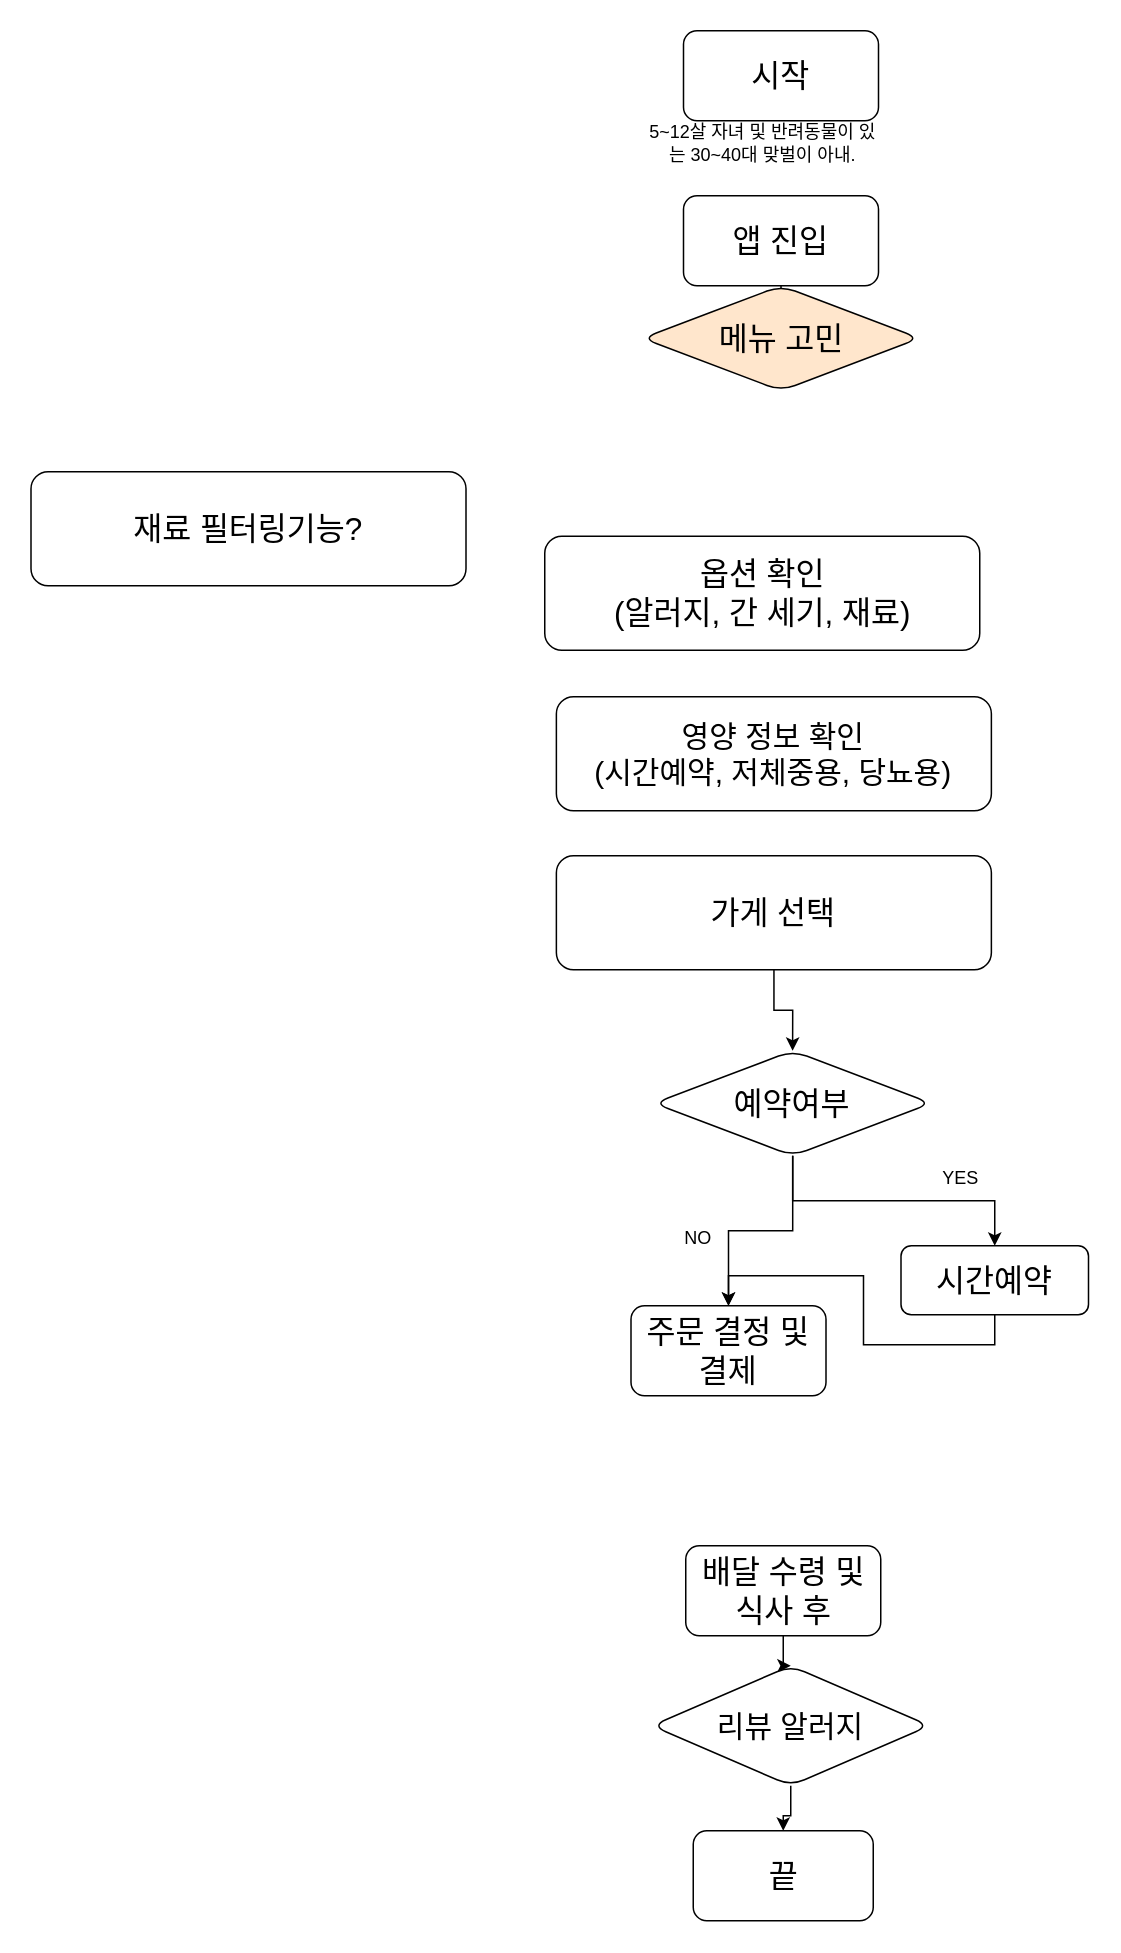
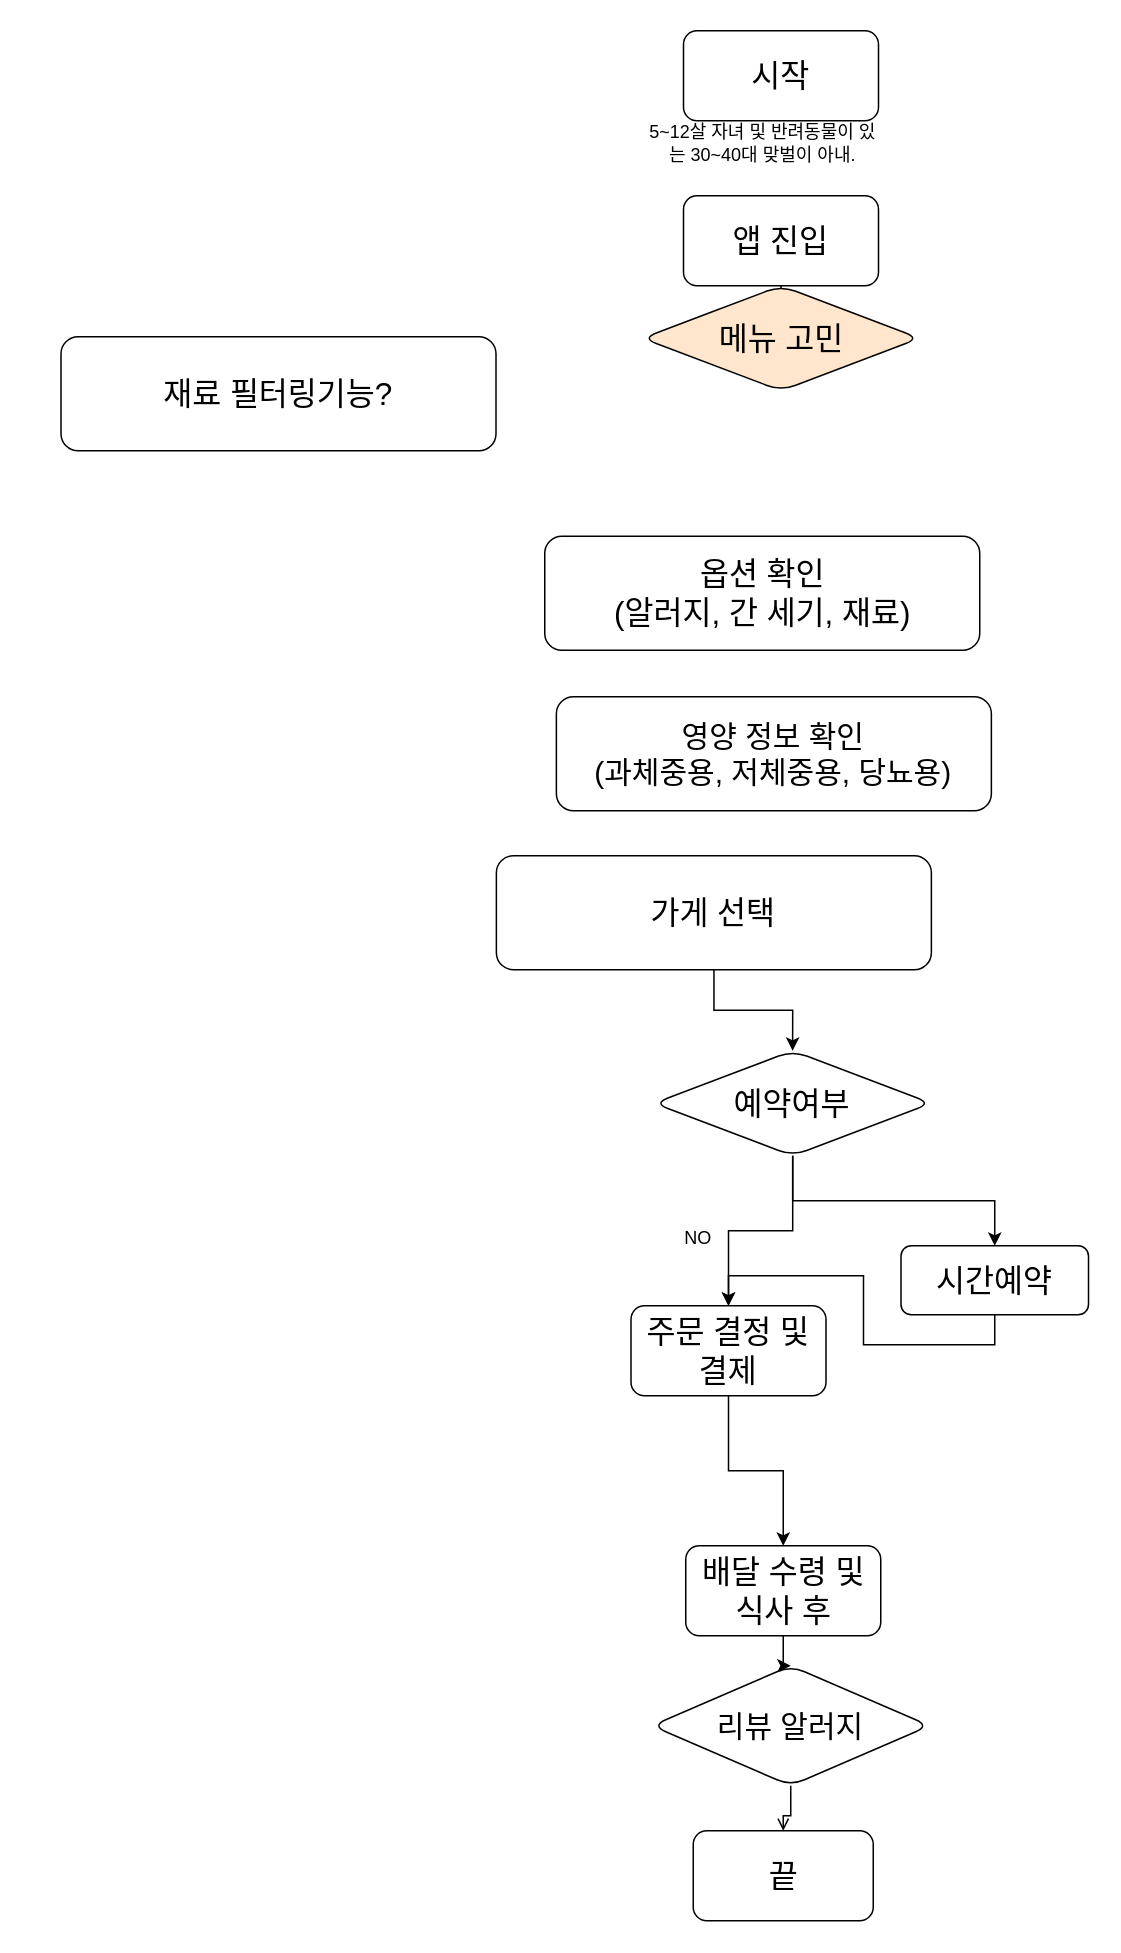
  <mxCell id="0" />
  <mxCell id="1" parent="0" />
  <mxCell id="2" value="&lt;font style=&quot;font-size: 21px;&quot;&gt;시작&lt;/font&gt;" style="rounded=1;whiteSpace=wrap;html=1;perimeterSpacing=0;" vertex="1" parent="1"><mxGeometry x="455" y="20" width="130" height="60" as="geometry" /></mxCell>
  <mxCell id="3" value="5~12살 자녀 및 반려동물이 있는 30~40대 맞벌이 아내." style="text;html=1;whiteSpace=wrap;strokeColor=none;fillColor=none;align=center;verticalAlign=middle;rounded=0;" vertex="1" parent="1"><mxGeometry x="427.5" y="80" width="160" height="30" as="geometry" /></mxCell>
  <mxCell id="4" style="edgeStyle=orthogonalEdgeStyle;rounded=0;orthogonalLoop=1;jettySize=auto;html=1;entryX=0.5;entryY=0;entryDx=0;entryDy=0;" edge="1" parent="1" source="5" target="13"><mxGeometry relative="1" as="geometry" /></mxCell>
  <mxCell id="5" value="&lt;font style=&quot;font-size: 21px;&quot;&gt;앱 진입&lt;/font&gt;" style="rounded=1;whiteSpace=wrap;html=1;perimeterSpacing=0;" vertex="1" parent="1"><mxGeometry x="455" y="130" width="130" height="60" as="geometry" /></mxCell>
+ <mxCell id="6" style="edgeStyle=orthogonalEdgeStyle;rounded=0;orthogonalLoop=1;jettySize=auto;html=1;exitX=0.5;exitY=1;exitDx=0;exitDy=0;entryX=0.5;entryY=0;entryDx=0;entryDy=0;" edge="1" parent="1" source="7" target="9"><mxGeometry relative="1" as="geometry" /></mxCell>
  <mxCell id="7" value="&lt;font style=&quot;font-size: 21px;&quot;&gt;주문 결정 및 결제&lt;/font&gt;" style="rounded=1;whiteSpace=wrap;html=1;perimeterSpacing=0;" vertex="1" parent="1"><mxGeometry x="420" y="870" width="130" height="60" as="geometry" /></mxCell>
  <mxCell id="8" value="" style="edgeStyle=orthogonalEdgeStyle;rounded=0;orthogonalLoop=1;jettySize=auto;html=1;" edge="1" parent="1" source="9" target="11"><mxGeometry relative="1" as="geometry" /></mxCell>
  <mxCell id="9" value="&lt;font style=&quot;font-size: 21px;&quot;&gt;배달 수령 및 식사 후&lt;/font&gt;" style="rounded=1;whiteSpace=wrap;html=1;perimeterSpacing=0;" vertex="1" parent="1"><mxGeometry x="456.5" y="1030" width="130" height="60" as="geometry" /></mxCell>
- <mxCell id="10" value="" style="edgeStyle=orthogonalEdgeStyle;rounded=0;orthogonalLoop=1;jettySize=auto;html=1;" edge="1" parent="1" source="11" target="12"><mxGeometry relative="1" as="geometry" /></mxCell>
+ <mxCell id="10" value="" style="edgeStyle=orthogonalEdgeStyle;rounded=0;orthogonalLoop=1;jettySize=auto;html=1;endArrow=open;" edge="1" parent="1" source="11" target="12"><mxGeometry relative="1" as="geometry" /></mxCell>
  <mxCell id="11" value="&lt;font style=&quot;font-size: 20px;&quot;&gt;리뷰 알러지&lt;/font&gt;" style="rhombus;whiteSpace=wrap;html=1;rounded=1;" vertex="1" parent="1"><mxGeometry x="434" y="1110" width="185" height="80" as="geometry" /></mxCell>
  <mxCell id="12" value="&lt;font style=&quot;font-size: 21px;&quot;&gt;끝&lt;/font&gt;" style="whiteSpace=wrap;html=1;rounded=1;" vertex="1" parent="1"><mxGeometry x="461.5" y="1220" width="120" height="60" as="geometry" /></mxCell>
  <mxCell id="13" value="&lt;span style=&quot;font-size: 21px;&quot;&gt;메뉴 고민&lt;/span&gt;" style="rhombus;whiteSpace=wrap;html=1;rounded=1;fillColor=#ffe6cc;" vertex="1" parent="1"><mxGeometry x="427.5" y="190" width="185" height="70" as="geometry" /></mxCell>
  <mxCell id="14" value="&lt;font style=&quot;font-size: 21px;&quot;&gt;옵션 확인&lt;/font&gt;&lt;div&gt;&lt;font style=&quot;font-size: 21px;&quot;&gt;(알러지, 간 세기, 재료)&lt;/font&gt;&lt;/div&gt;" style="rounded=1;whiteSpace=wrap;html=1;perimeterSpacing=0;" vertex="1" parent="1"><mxGeometry x="362.5" y="357" width="290" height="76" as="geometry" /></mxCell>
  <mxCell id="15" style="edgeStyle=orthogonalEdgeStyle;rounded=0;orthogonalLoop=1;jettySize=auto;html=1;exitX=0.5;exitY=1;exitDx=0;exitDy=0;entryX=0.5;entryY=0;entryDx=0;entryDy=0;" edge="1" parent="1" source="16" target="7"><mxGeometry relative="1" as="geometry" /></mxCell>
  <mxCell id="16" value="&lt;span style=&quot;font-size: 21px;&quot;&gt;시간예약&lt;/span&gt;" style="rounded=1;whiteSpace=wrap;html=1;perimeterSpacing=0;" vertex="1" parent="1"><mxGeometry x="600" y="830" width="125" height="46" as="geometry" /></mxCell>
- <mxCell id="17" value="&lt;font style=&quot;font-size: 20px;&quot;&gt;영양 정보 확인&lt;/font&gt;&lt;div&gt;&lt;font style=&quot;font-size: 20px;&quot;&gt;(시간예약, 저체중용, 당뇨용)&lt;/font&gt;&lt;/div&gt;" style="rounded=1;whiteSpace=wrap;html=1;perimeterSpacing=0;" vertex="1" parent="1"><mxGeometry x="370.25" y="464" width="290" height="76" as="geometry" /></mxCell>
+ <mxCell id="17" value="&lt;font style=&quot;font-size: 20px;&quot;&gt;영양 정보 확인&lt;/font&gt;&lt;div&gt;&lt;font style=&quot;font-size: 20px;&quot;&gt;(과체중용, 저체중용, 당뇨용)&lt;/font&gt;&lt;/div&gt;" style="rounded=1;whiteSpace=wrap;html=1;perimeterSpacing=0;" vertex="1" parent="1"><mxGeometry x="370.25" y="464" width="290" height="76" as="geometry" /></mxCell>
  <mxCell id="18" style="edgeStyle=orthogonalEdgeStyle;rounded=0;orthogonalLoop=1;jettySize=auto;html=1;entryX=0.5;entryY=0;entryDx=0;entryDy=0;" edge="1" parent="1" source="19" target="22"><mxGeometry relative="1" as="geometry" /></mxCell>
- <mxCell id="19" value="&lt;span style=&quot;font-size: 21px;&quot;&gt;가게 선택&lt;/span&gt;" style="rounded=1;whiteSpace=wrap;html=1;perimeterSpacing=0;" vertex="1" parent="1"><mxGeometry x="370.25" y="570" width="290" height="76" as="geometry" /></mxCell>
+ <mxCell id="19" value="&lt;span style=&quot;font-size: 21px;&quot;&gt;가게 선택&lt;/span&gt;" style="rounded=1;whiteSpace=wrap;html=1;perimeterSpacing=0;" vertex="1" parent="1"><mxGeometry x="330.25" y="570" width="290" height="76" as="geometry" /></mxCell>
  <mxCell id="20" style="edgeStyle=orthogonalEdgeStyle;rounded=0;orthogonalLoop=1;jettySize=auto;html=1;entryX=0.5;entryY=0;entryDx=0;entryDy=0;" edge="1" parent="1" source="22" target="7"><mxGeometry relative="1" as="geometry"><mxPoint x="527.75" y="930" as="targetPoint" /></mxGeometry></mxCell>
  <mxCell id="21" style="edgeStyle=orthogonalEdgeStyle;rounded=0;orthogonalLoop=1;jettySize=auto;html=1;" edge="1" parent="1" source="22" target="16"><mxGeometry relative="1" as="geometry" /></mxCell>
  <mxCell id="22" value="&lt;span style=&quot;font-size: 21px;&quot;&gt;예약여부&lt;/span&gt;" style="rhombus;whiteSpace=wrap;html=1;rounded=1;" vertex="1" parent="1"><mxGeometry x="435.25" y="700" width="185" height="70" as="geometry" /></mxCell>
- <mxCell id="23" value="YES" style="text;html=1;whiteSpace=wrap;strokeColor=none;fillColor=none;align=center;verticalAlign=middle;rounded=0;" vertex="1" parent="1"><mxGeometry x="610" y="770" width="60" height="30" as="geometry" /></mxCell>
  <mxCell id="24" value="NO" style="text;html=1;whiteSpace=wrap;strokeColor=none;fillColor=none;align=center;verticalAlign=middle;rounded=0;" vertex="1" parent="1"><mxGeometry x="435.25" y="810" width="60" height="30" as="geometry" /></mxCell>
- <mxCell id="25" value="&lt;span style=&quot;font-size: 21px;&quot;&gt;재료 필터링기능?&lt;/span&gt;" style="rounded=1;whiteSpace=wrap;html=1;perimeterSpacing=0;" vertex="1" parent="1"><mxGeometry x="20" y="314" width="290" height="76" as="geometry" /></mxCell>
+ <mxCell id="25" value="&lt;span style=&quot;font-size: 21px;&quot;&gt;재료 필터링기능?&lt;/span&gt;" style="rounded=1;whiteSpace=wrap;html=1;perimeterSpacing=0;" vertex="1" parent="1"><mxGeometry x="40" y="224" width="290" height="76" as="geometry" /></mxCell>
